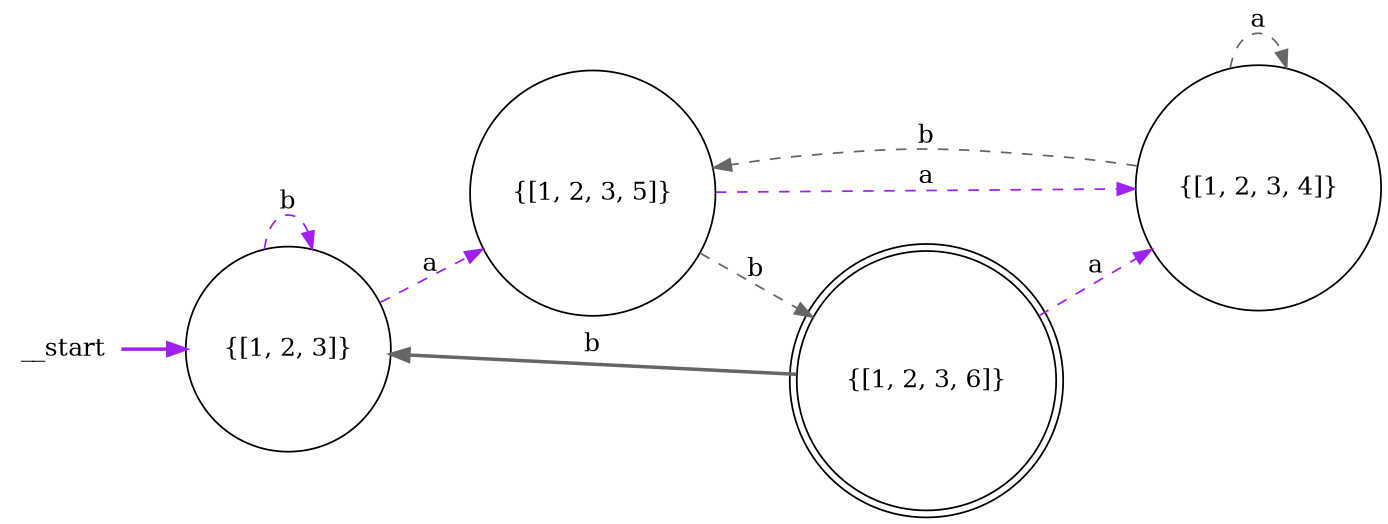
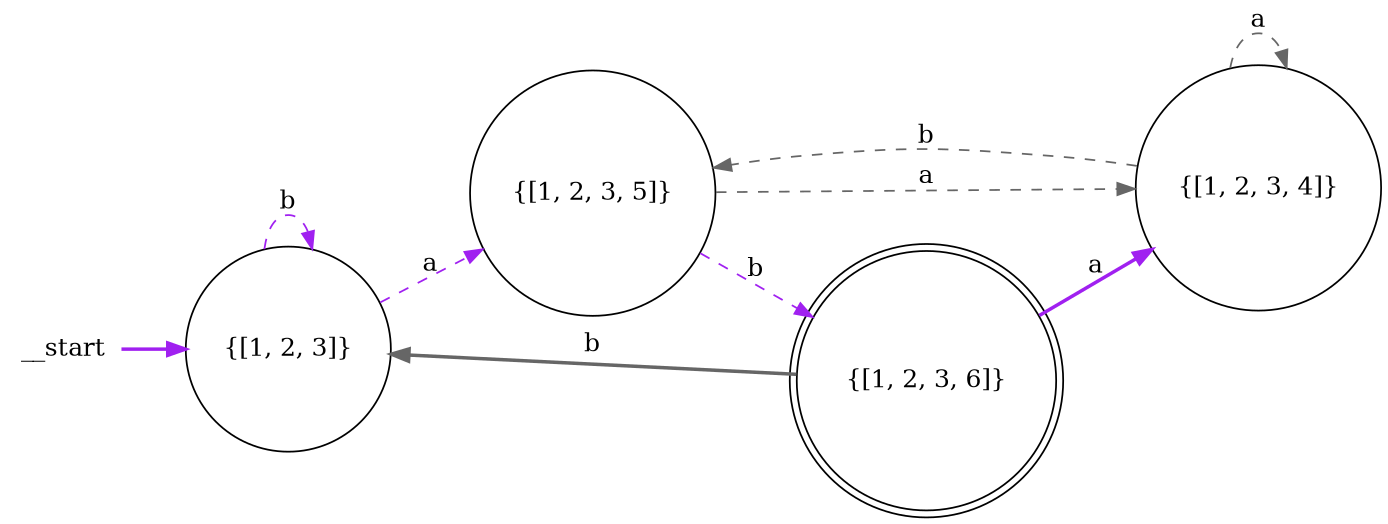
  digraph {
    rankdir=LR
    node [shape=circle]
    edge [color=purple style=dashed]
    n1 [label="{[1, 2, 3]}"]
    n2 [label="{[1, 2, 3, 5]}"]
    n3 [label="{[1, 2, 3, 4]}"]
    n4 [label="{[1, 2, 3, 6]}" shape=doublecircle]
    __start [shape=none]
    n1 -> n1 [label=b]
    n1 -> n2 [label=a]
-   n2 -> n3 [label=a]
-   n2 -> n4 [color=gray40 label=b]
+   n2 -> n3 [color=gray40 label=a]
+   n2 -> n4 [label=b]
    n3 -> n2 [color=gray40 label=b]
    n3 -> n3 [color=gray40 label=a]
    n4 -> n1 [color=gray40 label=b style=bold]
-   n4 -> n3 [label=a]
+   n4 -> n3 [label=a style=bold]
    __start -> n1 [style=bold]
  }
